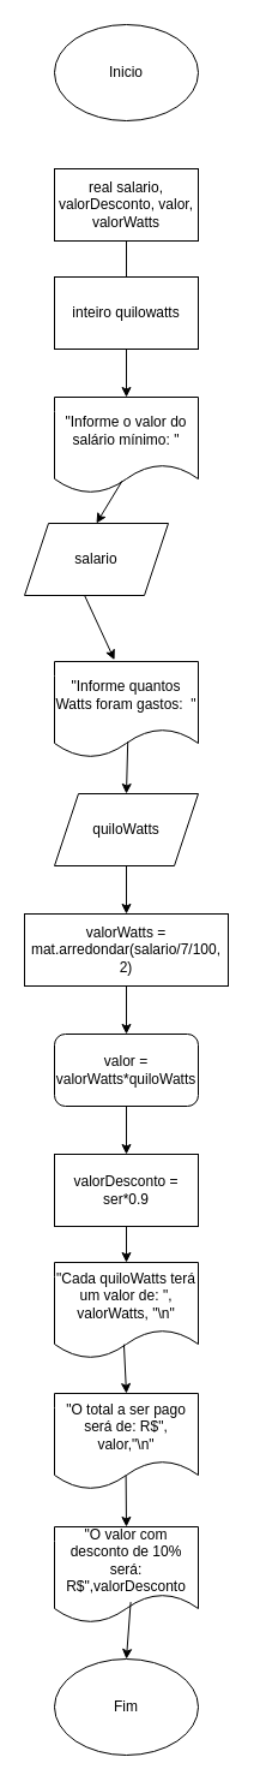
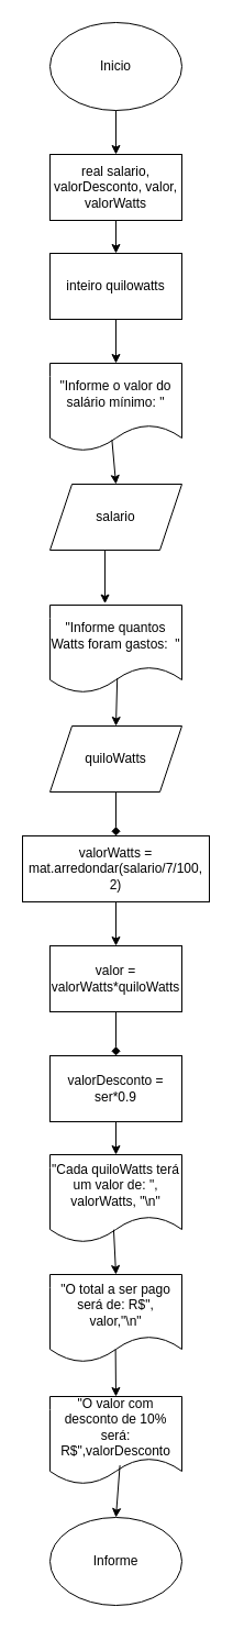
  <mxCell id="0" />
  <mxCell id="1" parent="0" />
  <mxCell id="2" value="Inicio" style="ellipse;whiteSpace=wrap;html=1;" vertex="1" parent="1"><mxGeometry x="45" y="20" width="120" height="80" as="geometry" /></mxCell>
- <mxCell id="3" value="Fim" style="ellipse;whiteSpace=wrap;html=1;" vertex="1" parent="1"><mxGeometry x="45" y="1380" width="120" height="80" as="geometry" /></mxCell>
+ <mxCell id="3" value="Informe" style="ellipse;whiteSpace=wrap;html=1;" vertex="1" parent="1"><mxGeometry x="45" y="1380" width="120" height="80" as="geometry" /></mxCell>
  <mxCell id="4" value="real salario, valorDesconto, valor, valorWatts" style="rounded=0;whiteSpace=wrap;html=1;" vertex="1" parent="1"><mxGeometry x="45" y="140" width="120" height="60" as="geometry" /></mxCell>
  <mxCell id="5" value="inteiro quilowatts" style="rounded=0;whiteSpace=wrap;html=1;" vertex="1" parent="1"><mxGeometry x="45" y="230" width="120" height="60" as="geometry" /></mxCell>
  <mxCell id="6" value="&quot;Informe o valor do salário mínimo: &quot;" style="shape=document;whiteSpace=wrap;html=1;boundedLbl=1;" vertex="1" parent="1"><mxGeometry x="45" y="330" width="120" height="80" as="geometry" /></mxCell>
- <mxCell id="7" value="salario" style="shape=parallelogram;perimeter=parallelogramPerimeter;whiteSpace=wrap;html=1;fixedSize=1;" vertex="1" parent="1"><mxGeometry x="20" y="435" width="120" height="60" as="geometry" /></mxCell>
+ <mxCell id="7" value="salario" style="shape=parallelogram;perimeter=parallelogramPerimeter;whiteSpace=wrap;html=1;fixedSize=1;" vertex="1" parent="1"><mxGeometry x="45" y="440" width="120" height="60" as="geometry" /></mxCell>
  <mxCell id="8" value="&quot;Informe quantos Watts foram gastos:&amp;nbsp; &quot;" style="shape=document;whiteSpace=wrap;html=1;boundedLbl=1;" vertex="1" parent="1"><mxGeometry x="45" y="550" width="120" height="80" as="geometry" /></mxCell>
  <mxCell id="9" value="quiloWatts" style="shape=parallelogram;perimeter=parallelogramPerimeter;whiteSpace=wrap;html=1;fixedSize=1;" vertex="1" parent="1"><mxGeometry x="45" y="660" width="120" height="60" as="geometry" /></mxCell>
  <mxCell id="10" value="valorWatts = mat.arredondar(salario/7/100, 2)" style="rounded=0;whiteSpace=wrap;html=1;" vertex="1" parent="1"><mxGeometry x="20" y="760" width="170" height="60" as="geometry" /></mxCell>
- <mxCell id="11" value="valor = valorWatts*quiloWatts" style="whiteSpace=wrap;html=1;rounded=1;" vertex="1" parent="1"><mxGeometry x="45" y="860" width="120" height="60" as="geometry" /></mxCell>
+ <mxCell id="11" value="valor = valorWatts*quiloWatts" style="rounded=0;whiteSpace=wrap;html=1;" vertex="1" parent="1"><mxGeometry x="45" y="860" width="120" height="60" as="geometry" /></mxCell>
  <mxCell id="12" value="valorDesconto = ser*0.9" style="rounded=0;whiteSpace=wrap;html=1;" vertex="1" parent="1"><mxGeometry x="45" y="960" width="120" height="60" as="geometry" /></mxCell>
  <mxCell id="13" value="&quot;Cada quiloWatts terá um valor de: &quot;, valorWatts, &quot;\n&quot;" style="shape=document;whiteSpace=wrap;html=1;boundedLbl=1;" vertex="1" parent="1"><mxGeometry x="45" y="1050" width="120" height="80" as="geometry" /></mxCell>
  <mxCell id="14" value="&quot;O total a ser pago será de: R$&quot;, valor,&quot;\n&quot;" style="shape=document;whiteSpace=wrap;html=1;boundedLbl=1;" vertex="1" parent="1"><mxGeometry x="45" y="1159" width="120" height="80" as="geometry" /></mxCell>
  <mxCell id="15" value="&quot;O valor com desconto de 10% será: R$&quot;,valorDesconto" style="shape=document;whiteSpace=wrap;html=1;boundedLbl=1;" vertex="1" parent="1"><mxGeometry x="45" y="1270" width="120" height="80" as="geometry" /></mxCell>
  <mxCell id="16" value="" style="endArrow=classic;html=1;rounded=0;exitX=0.53;exitY=0.783;exitDx=0;exitDy=0;exitPerimeter=0;entryX=0.5;entryY=0;entryDx=0;entryDy=0;" edge="1" parent="1" source="15" target="3"><mxGeometry width="50" height="50" relative="1" as="geometry"><mxPoint x="115" y="1310" as="sourcePoint" /><mxPoint x="165" y="1260" as="targetPoint" /></mxGeometry></mxCell>
  <mxCell id="17" value="" style="endArrow=classic;html=1;rounded=0;exitX=0.497;exitY=0.85;exitDx=0;exitDy=0;exitPerimeter=0;entryX=0.5;entryY=0;entryDx=0;entryDy=0;" edge="1" parent="1" source="14" target="15"><mxGeometry width="50" height="50" relative="1" as="geometry"><mxPoint x="115" y="1410" as="sourcePoint" /><mxPoint x="165" y="1360" as="targetPoint" /></mxGeometry></mxCell>
  <mxCell id="18" value="" style="endArrow=classic;html=1;rounded=0;exitX=0.483;exitY=0.853;exitDx=0;exitDy=0;exitPerimeter=0;entryX=0.5;entryY=0;entryDx=0;entryDy=0;" edge="1" parent="1" source="13" target="14"><mxGeometry width="50" height="50" relative="1" as="geometry"><mxPoint x="115" y="1210" as="sourcePoint" /><mxPoint x="165" y="1160" as="targetPoint" /></mxGeometry></mxCell>
  <mxCell id="19" value="" style="endArrow=classic;html=1;rounded=0;exitX=0.5;exitY=1;exitDx=0;exitDy=0;entryX=0.5;entryY=0;entryDx=0;entryDy=0;" edge="1" parent="1" source="12" target="13"><mxGeometry width="50" height="50" relative="1" as="geometry"><mxPoint x="115" y="1010" as="sourcePoint" /><mxPoint x="165" y="960" as="targetPoint" /></mxGeometry></mxCell>
- <mxCell id="20" value="" style="endArrow=classic;html=1;rounded=0;exitX=0.5;exitY=1;exitDx=0;exitDy=0;entryX=0.5;entryY=0;entryDx=0;entryDy=0;" edge="1" parent="1" source="11" target="12"><mxGeometry width="50" height="50" relative="1" as="geometry"><mxPoint x="115" y="910" as="sourcePoint" /><mxPoint x="165" y="860" as="targetPoint" /></mxGeometry></mxCell>
+ <mxCell id="20" value="" style="endArrow=diamond;html=1;rounded=0;exitX=0.5;exitY=1;exitDx=0;exitDy=0;entryX=0.5;entryY=0;entryDx=0;entryDy=0;" edge="1" parent="1" source="11" target="12"><mxGeometry width="50" height="50" relative="1" as="geometry"><mxPoint x="115" y="910" as="sourcePoint" /><mxPoint x="165" y="860" as="targetPoint" /></mxGeometry></mxCell>
  <mxCell id="21" value="" style="endArrow=classic;html=1;rounded=0;exitX=0.5;exitY=1;exitDx=0;exitDy=0;entryX=0.5;entryY=0;entryDx=0;entryDy=0;" edge="1" parent="1" source="10" target="11"><mxGeometry width="50" height="50" relative="1" as="geometry"><mxPoint x="115" y="810" as="sourcePoint" /><mxPoint x="165" y="760" as="targetPoint" /></mxGeometry></mxCell>
- <mxCell id="22" value="" style="endArrow=classic;html=1;rounded=0;exitX=0.5;exitY=1;exitDx=0;exitDy=0;entryX=0.5;entryY=0;entryDx=0;entryDy=0;" edge="1" parent="1" source="9" target="10"><mxGeometry width="50" height="50" relative="1" as="geometry"><mxPoint x="115" y="610" as="sourcePoint" /><mxPoint x="165" y="560" as="targetPoint" /></mxGeometry></mxCell>
+ <mxCell id="22" value="" style="endArrow=diamond;html=1;rounded=0;exitX=0.5;exitY=1;exitDx=0;exitDy=0;entryX=0.5;entryY=0;entryDx=0;entryDy=0;" edge="1" parent="1" source="9" target="10"><mxGeometry width="50" height="50" relative="1" as="geometry"><mxPoint x="115" y="610" as="sourcePoint" /><mxPoint x="165" y="560" as="targetPoint" /></mxGeometry></mxCell>
  <mxCell id="23" value="" style="endArrow=classic;html=1;rounded=0;exitX=0.51;exitY=0.833;exitDx=0;exitDy=0;exitPerimeter=0;entryX=0.5;entryY=0;entryDx=0;entryDy=0;" edge="1" parent="1" source="8" target="9"><mxGeometry width="50" height="50" relative="1" as="geometry"><mxPoint x="115" y="610" as="sourcePoint" /><mxPoint x="165" y="560" as="targetPoint" /></mxGeometry></mxCell>
  <mxCell id="24" value="" style="endArrow=classic;html=1;rounded=0;exitX=0.417;exitY=0.997;exitDx=0;exitDy=0;exitPerimeter=0;entryX=0.417;entryY=-0.017;entryDx=0;entryDy=0;entryPerimeter=0;" edge="1" parent="1" source="7" target="8"><mxGeometry width="50" height="50" relative="1" as="geometry"><mxPoint x="115" y="510" as="sourcePoint" /><mxPoint x="165" y="460" as="targetPoint" /></mxGeometry></mxCell>
  <mxCell id="25" value="" style="endArrow=classic;html=1;rounded=0;exitX=0.47;exitY=0.873;exitDx=0;exitDy=0;exitPerimeter=0;entryX=0.5;entryY=0;entryDx=0;entryDy=0;" edge="1" parent="1" source="6" target="7"><mxGeometry width="50" height="50" relative="1" as="geometry"><mxPoint x="115" y="510" as="sourcePoint" /><mxPoint x="165" y="460" as="targetPoint" /></mxGeometry></mxCell>
  <mxCell id="26" value="" style="endArrow=classic;html=1;rounded=0;exitX=0.5;exitY=1;exitDx=0;exitDy=0;entryX=0.5;entryY=0;entryDx=0;entryDy=0;" edge="1" parent="1" source="5" target="6"><mxGeometry width="50" height="50" relative="1" as="geometry"><mxPoint x="115" y="210" as="sourcePoint" /><mxPoint x="165" y="160" as="targetPoint" /></mxGeometry></mxCell>
- <mxCell id="27" value="" style="endArrow=none;html=1;rounded=0;exitX=0.5;exitY=1;exitDx=0;exitDy=0;entryX=0.5;entryY=0;entryDx=0;entryDy=0;" edge="1" parent="1" source="4" target="5"><mxGeometry width="50" height="50" relative="1" as="geometry"><mxPoint x="115" y="210" as="sourcePoint" /><mxPoint x="165" y="160" as="targetPoint" /></mxGeometry></mxCell>
+ <mxCell id="27" value="" style="endArrow=classic;html=1;rounded=0;exitX=0.5;exitY=1;exitDx=0;exitDy=0;entryX=0.5;entryY=0;entryDx=0;entryDy=0;" edge="1" parent="1" source="4" target="5"><mxGeometry width="50" height="50" relative="1" as="geometry"><mxPoint x="115" y="210" as="sourcePoint" /><mxPoint x="165" y="160" as="targetPoint" /></mxGeometry></mxCell>
+ <mxCell id="28" value="" style="endArrow=classic;html=1;rounded=0;exitX=0.5;exitY=1;exitDx=0;exitDy=0;entryX=0.5;entryY=0;entryDx=0;entryDy=0;" edge="1" parent="1" source="2" target="4"><mxGeometry width="50" height="50" relative="1" as="geometry"><mxPoint x="115" y="210" as="sourcePoint" /><mxPoint x="165" y="160" as="targetPoint" /></mxGeometry></mxCell>
